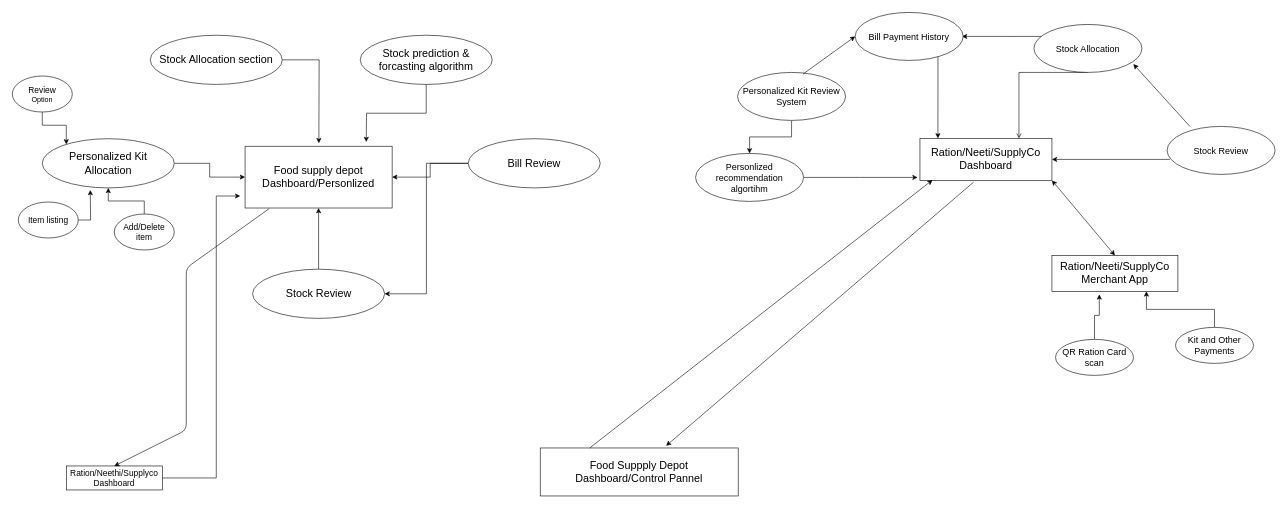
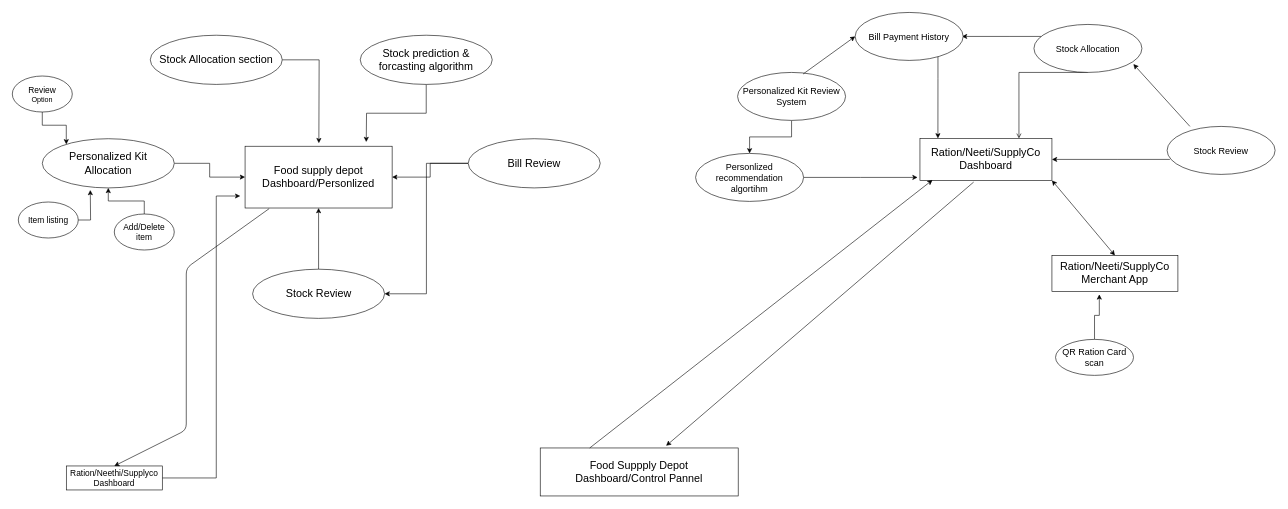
  <mxCell id="0" />
  <mxCell id="1" parent="0" />
  <mxCell id="2" value="&lt;font style=&quot;font-size: 18px&quot;&gt;Food supply depot&lt;br&gt;Dashboard/Personlized&lt;br&gt;&lt;/font&gt;" style="rounded=0;whiteSpace=wrap;html=1;" vertex="1" parent="1"><mxGeometry x="408" y="243" width="245.14" height="103" as="geometry" /></mxCell>
  <mxCell id="3" style="edgeStyle=orthogonalEdgeStyle;rounded=0;orthogonalLoop=1;jettySize=auto;html=1;entryX=0.5;entryY=1;entryDx=0;entryDy=0;" edge="1" parent="1" source="4" target="2"><mxGeometry relative="1" as="geometry" /></mxCell>
  <mxCell id="4" value="&lt;font style=&quot;font-size: 18px&quot;&gt;Stock Review&lt;/font&gt;" style="ellipse;whiteSpace=wrap;html=1;" vertex="1" parent="1"><mxGeometry x="420.57" y="448" width="220" height="82" as="geometry" /></mxCell>
  <mxCell id="5" style="edgeStyle=orthogonalEdgeStyle;rounded=0;orthogonalLoop=1;jettySize=auto;html=1;" edge="1" parent="1" source="6"><mxGeometry relative="1" as="geometry"><mxPoint x="531" y="238" as="targetPoint" /></mxGeometry></mxCell>
  <mxCell id="6" value="&lt;font style=&quot;font-size: 18px&quot;&gt;Stock Allocation section&lt;/font&gt;" style="ellipse;whiteSpace=wrap;html=1;" vertex="1" parent="1"><mxGeometry x="250" y="58" width="220" height="82" as="geometry" /></mxCell>
  <mxCell id="7" style="edgeStyle=orthogonalEdgeStyle;rounded=0;orthogonalLoop=1;jettySize=auto;html=1;" edge="1" parent="1" source="9" target="2"><mxGeometry relative="1" as="geometry" /></mxCell>
  <mxCell id="8" style="edgeStyle=orthogonalEdgeStyle;rounded=0;orthogonalLoop=1;jettySize=auto;html=1;entryX=1;entryY=0.5;entryDx=0;entryDy=0;" edge="1" parent="1" source="9" target="4"><mxGeometry relative="1" as="geometry" /></mxCell>
  <mxCell id="9" value="&lt;font style=&quot;font-size: 18px&quot;&gt;Bill Review&lt;/font&gt;" style="ellipse;whiteSpace=wrap;html=1;" vertex="1" parent="1"><mxGeometry x="780" y="230.5" width="220" height="82" as="geometry" /></mxCell>
  <mxCell id="10" style="edgeStyle=orthogonalEdgeStyle;rounded=0;orthogonalLoop=1;jettySize=auto;html=1;entryX=0;entryY=0.5;entryDx=0;entryDy=0;" edge="1" parent="1" source="11" target="2"><mxGeometry relative="1" as="geometry"><mxPoint x="560" y="328" as="targetPoint" /></mxGeometry></mxCell>
  <mxCell id="11" value="&lt;font style=&quot;font-size: 18px&quot;&gt;Personalized Kit &lt;br&gt;Allocation&lt;/font&gt;" style="ellipse;whiteSpace=wrap;html=1;" vertex="1" parent="1"><mxGeometry x="70" y="230.5" width="220" height="82" as="geometry" /></mxCell>
  <mxCell id="12" style="edgeStyle=orthogonalEdgeStyle;rounded=0;orthogonalLoop=1;jettySize=auto;html=1;" edge="1" parent="1" source="13"><mxGeometry relative="1" as="geometry"><mxPoint x="150" y="316" as="targetPoint" /></mxGeometry></mxCell>
  <mxCell id="13" value="&lt;font style=&quot;font-size: 14px&quot;&gt;Item listing&lt;/font&gt;" style="ellipse;whiteSpace=wrap;html=1;" vertex="1" parent="1"><mxGeometry x="30" y="336" width="100" height="60" as="geometry" /></mxCell>
  <mxCell id="14" value="" style="edgeStyle=orthogonalEdgeStyle;rounded=0;orthogonalLoop=1;jettySize=auto;html=1;" edge="1" parent="1" source="15" target="11"><mxGeometry relative="1" as="geometry" /></mxCell>
  <mxCell id="15" value="&lt;font&gt;&lt;font style=&quot;font-size: 14px&quot;&gt;Add/Delete&lt;br&gt;item&lt;/font&gt;&lt;br&gt;&lt;/font&gt;" style="ellipse;whiteSpace=wrap;html=1;" vertex="1" parent="1"><mxGeometry x="190" y="356" width="100" height="60" as="geometry" /></mxCell>
  <mxCell id="16" value="" style="edgeStyle=orthogonalEdgeStyle;rounded=0;orthogonalLoop=1;jettySize=auto;html=1;" edge="1" parent="1" source="17" target="11"><mxGeometry relative="1" as="geometry"><Array as="points"><mxPoint x="70" y="208" /><mxPoint x="110" y="208" /></Array></mxGeometry></mxCell>
  <mxCell id="17" value="&lt;font&gt;&lt;span style=&quot;font-size: 14px&quot;&gt;Review&lt;br&gt;&lt;/span&gt;Option&lt;br&gt;&lt;/font&gt;" style="ellipse;whiteSpace=wrap;html=1;" vertex="1" parent="1"><mxGeometry x="20" y="126" width="100" height="60" as="geometry" /></mxCell>
  <mxCell id="18" style="edgeStyle=orthogonalEdgeStyle;rounded=0;orthogonalLoop=1;jettySize=auto;html=1;" edge="1" parent="1" source="19"><mxGeometry relative="1" as="geometry"><mxPoint x="610" y="236" as="targetPoint" /></mxGeometry></mxCell>
  <mxCell id="19" value="&lt;font style=&quot;font-size: 18px&quot;&gt;Stock prediction &amp;amp; forcasting algorithm&lt;/font&gt;" style="ellipse;whiteSpace=wrap;html=1;" vertex="1" parent="1"><mxGeometry x="600" y="58" width="220" height="82" as="geometry" /></mxCell>
  <mxCell id="20" style="edgeStyle=orthogonalEdgeStyle;rounded=0;orthogonalLoop=1;jettySize=auto;html=1;" edge="1" parent="1" source="21"><mxGeometry relative="1" as="geometry"><mxPoint x="400" y="326" as="targetPoint" /><Array as="points"><mxPoint x="360" y="796" /><mxPoint x="360" y="326" /></Array></mxGeometry></mxCell>
  <mxCell id="21" value="&lt;font style=&quot;font-size: 14px&quot;&gt;Ration/Neethi/Supplyco&lt;br&gt;Dashboard&lt;/font&gt;" style="rounded=0;whiteSpace=wrap;html=1;" vertex="1" parent="1"><mxGeometry x="110" y="776" width="160" height="40" as="geometry" /></mxCell>
  <mxCell id="22" value="" style="endArrow=classic;html=1;exitX=0.164;exitY=1.01;exitDx=0;exitDy=0;exitPerimeter=0;entryX=0.5;entryY=0;entryDx=0;entryDy=0;" edge="1" parent="1" source="2" target="21"><mxGeometry width="50" height="50" relative="1" as="geometry"><mxPoint x="440" y="356" as="sourcePoint" /><mxPoint x="180" y="766" as="targetPoint" /><Array as="points"><mxPoint x="310" y="446" /><mxPoint x="310" y="716" /></Array></mxGeometry></mxCell>
  <mxCell id="23" value="&lt;font style=&quot;font-size: 18px&quot;&gt;Ration/Neeti/SupplyCo&lt;br&gt;Dashboard&lt;/font&gt;" style="rounded=0;whiteSpace=wrap;html=1;" vertex="1" parent="1"><mxGeometry x="1533" y="230" width="220" height="70" as="geometry" /></mxCell>
  <mxCell id="24" style="edgeStyle=orthogonalEdgeStyle;rounded=0;orthogonalLoop=1;jettySize=auto;html=1;" edge="1" parent="1" source="25" target="34"><mxGeometry relative="1" as="geometry" /></mxCell>
  <mxCell id="25" value="&lt;font style=&quot;font-size: 15px&quot;&gt;Personalized Kit Review System&lt;/font&gt;" style="ellipse;whiteSpace=wrap;html=1;" vertex="1" parent="1"><mxGeometry x="1229" y="120" width="180" height="80" as="geometry" /></mxCell>
  <mxCell id="26" style="edgeStyle=orthogonalEdgeStyle;rounded=0;orthogonalLoop=1;jettySize=auto;html=1;entryX=1;entryY=0.5;entryDx=0;entryDy=0;" edge="1" parent="1" target="23"><mxGeometry relative="1" as="geometry"><mxPoint x="1949.568" y="265" as="sourcePoint" /><Array as="points"><mxPoint x="1863" y="265" /><mxPoint x="1863" y="265" /></Array></mxGeometry></mxCell>
  <mxCell id="27" value="&lt;font style=&quot;font-size: 15px&quot;&gt;Stock Review&lt;/font&gt;" style="ellipse;whiteSpace=wrap;html=1;" vertex="1" parent="1"><mxGeometry x="1945" y="210" width="180" height="80" as="geometry" /></mxCell>
  <mxCell id="28" style="edgeStyle=orthogonalEdgeStyle;rounded=0;orthogonalLoop=1;jettySize=auto;html=1;entryX=0.75;entryY=0;entryDx=0;entryDy=0;endArrow=open;" edge="1" parent="1" source="30" target="23"><mxGeometry relative="1" as="geometry"><Array as="points"><mxPoint x="1698" y="120" /></Array></mxGeometry></mxCell>
  <mxCell id="29" style="edgeStyle=orthogonalEdgeStyle;rounded=0;orthogonalLoop=1;jettySize=auto;html=1;entryX=1;entryY=0.5;entryDx=0;entryDy=0;" edge="1" parent="1" source="30"><mxGeometry relative="1" as="geometry"><mxPoint x="1603" y="60" as="targetPoint" /><Array as="points"><mxPoint x="1683" y="60" /><mxPoint x="1683" y="60" /></Array></mxGeometry></mxCell>
  <mxCell id="30" value="&lt;font style=&quot;font-size: 15px&quot;&gt;Stock Allocation&lt;/font&gt;" style="ellipse;whiteSpace=wrap;html=1;" vertex="1" parent="1"><mxGeometry x="1723" y="40" width="180" height="80" as="geometry" /></mxCell>
  <mxCell id="31" style="edgeStyle=orthogonalEdgeStyle;rounded=0;orthogonalLoop=1;jettySize=auto;html=1;entryX=0.136;entryY=0;entryDx=0;entryDy=0;entryPerimeter=0;" edge="1" parent="1" target="23"><mxGeometry relative="1" as="geometry"><mxPoint x="1563" y="93.259" as="sourcePoint" /><Array as="points"><mxPoint x="1563" y="130" /><mxPoint x="1563" y="130" /></Array></mxGeometry></mxCell>
  <mxCell id="32" value="&lt;font style=&quot;font-size: 15px&quot;&gt;Bill Payment History&lt;/font&gt;" style="ellipse;whiteSpace=wrap;html=1;" vertex="1" parent="1"><mxGeometry x="1425" y="20" width="180" height="80" as="geometry" /></mxCell>
  <mxCell id="33" style="edgeStyle=orthogonalEdgeStyle;rounded=0;orthogonalLoop=1;jettySize=auto;html=1;" edge="1" parent="1" source="34"><mxGeometry relative="1" as="geometry"><mxPoint x="1529" y="295" as="targetPoint" /></mxGeometry></mxCell>
  <mxCell id="34" value="&lt;font style=&quot;font-size: 15px&quot;&gt;Personlized recommendation&lt;br&gt;algortihm&lt;br&gt;&lt;/font&gt;" style="ellipse;whiteSpace=wrap;html=1;" vertex="1" parent="1"><mxGeometry x="1159" y="255" width="180" height="80" as="geometry" /></mxCell>
  <mxCell id="35" value="" style="endArrow=classic;html=1;exitX=0.607;exitY=0.033;exitDx=0;exitDy=0;exitPerimeter=0;entryX=0;entryY=0.5;entryDx=0;entryDy=0;" edge="1" parent="1" source="25" target="32"><mxGeometry width="50" height="50" relative="1" as="geometry"><mxPoint x="1363" y="190" as="sourcePoint" /><mxPoint x="1471.932" y="95.593" as="targetPoint" /></mxGeometry></mxCell>
  <mxCell id="36" value="" style="endArrow=classic;html=1;entryX=0.921;entryY=0.827;entryDx=0;entryDy=0;entryPerimeter=0;" edge="1" parent="1" target="30"><mxGeometry width="50" height="50" relative="1" as="geometry"><mxPoint x="1983" y="210" as="sourcePoint" /><mxPoint x="2091.932" y="115.593" as="targetPoint" /></mxGeometry></mxCell>
  <mxCell id="37" value="&lt;font style=&quot;font-size: 18px&quot;&gt;Food Suppply Depot&lt;br&gt;Dashboard/Control Pannel&lt;/font&gt;" style="rounded=0;whiteSpace=wrap;html=1;" vertex="1" parent="1"><mxGeometry x="900" y="746" width="330" height="80" as="geometry" /></mxCell>
  <mxCell id="38" value="" style="endArrow=classic;html=1;entryX=0.095;entryY=0.99;entryDx=0;entryDy=0;entryPerimeter=0;exitX=0.25;exitY=0;exitDx=0;exitDy=0;" edge="1" parent="1" source="37" target="23"><mxGeometry width="50" height="50" relative="1" as="geometry"><mxPoint x="1300" y="680" as="sourcePoint" /><mxPoint x="1350" y="630" as="targetPoint" /></mxGeometry></mxCell>
  <mxCell id="39" value="" style="endArrow=classic;html=1;entryX=0.636;entryY=-0.045;entryDx=0;entryDy=0;entryPerimeter=0;exitX=0.407;exitY=1.039;exitDx=0;exitDy=0;exitPerimeter=0;" edge="1" parent="1" source="23" target="37"><mxGeometry width="50" height="50" relative="1" as="geometry"><mxPoint x="1595" y="480" as="sourcePoint" /><mxPoint x="1645" y="430" as="targetPoint" /></mxGeometry></mxCell>
  <mxCell id="40" value="&lt;span style=&quot;font-size: 18px&quot;&gt;Ration/Neeti/SupplyCo&lt;/span&gt;&lt;br style=&quot;font-size: 18px&quot;&gt;&lt;span style=&quot;font-size: 18px&quot;&gt;Merchant App&lt;/span&gt;" style="rounded=0;whiteSpace=wrap;html=1;" vertex="1" parent="1"><mxGeometry x="1753" y="425" width="210" height="60" as="geometry" /></mxCell>
  <mxCell id="41" value="" style="endArrow=classic;startArrow=classic;html=1;entryX=1;entryY=1;entryDx=0;entryDy=0;exitX=0.5;exitY=0;exitDx=0;exitDy=0;" edge="1" parent="1" source="40" target="23"><mxGeometry width="50" height="50" relative="1" as="geometry"><mxPoint x="1589" y="455" as="sourcePoint" /><mxPoint x="1639" y="405" as="targetPoint" /></mxGeometry></mxCell>
  <mxCell id="42" style="edgeStyle=orthogonalEdgeStyle;rounded=0;orthogonalLoop=1;jettySize=auto;html=1;entryX=0.376;entryY=1.083;entryDx=0;entryDy=0;entryPerimeter=0;" edge="1" parent="1" source="43" target="40"><mxGeometry relative="1" as="geometry" /></mxCell>
  <mxCell id="43" value="&lt;span style=&quot;font-size: 15px&quot;&gt;QR Ration Card scan&lt;/span&gt;" style="ellipse;whiteSpace=wrap;html=1;" vertex="1" parent="1"><mxGeometry x="1759" y="565" width="130" height="60" as="geometry" /></mxCell>
- <mxCell id="44" style="edgeStyle=orthogonalEdgeStyle;rounded=0;orthogonalLoop=1;jettySize=auto;html=1;entryX=0.75;entryY=1;entryDx=0;entryDy=0;" edge="1" parent="1" source="45" target="40"><mxGeometry relative="1" as="geometry" /></mxCell>
- <mxCell id="45" value="&lt;span style=&quot;font-size: 15px&quot;&gt;Kit and Other Payments&lt;/span&gt;" style="ellipse;whiteSpace=wrap;html=1;" vertex="1" parent="1"><mxGeometry x="1959" y="545" width="130" height="60" as="geometry" /></mxCell>
